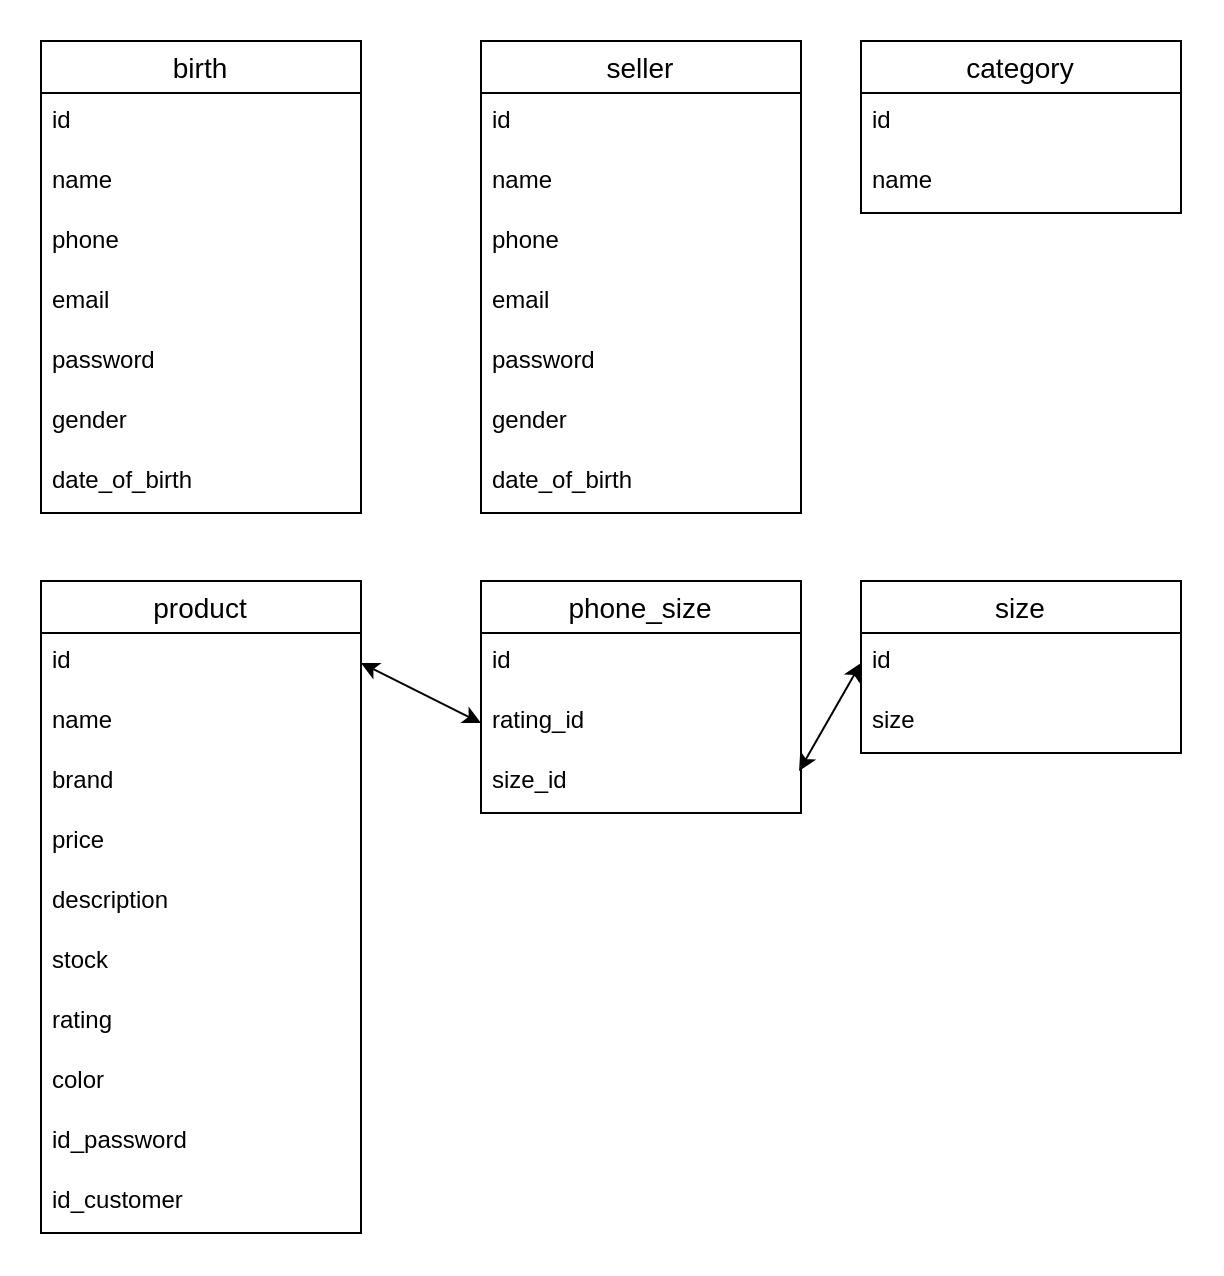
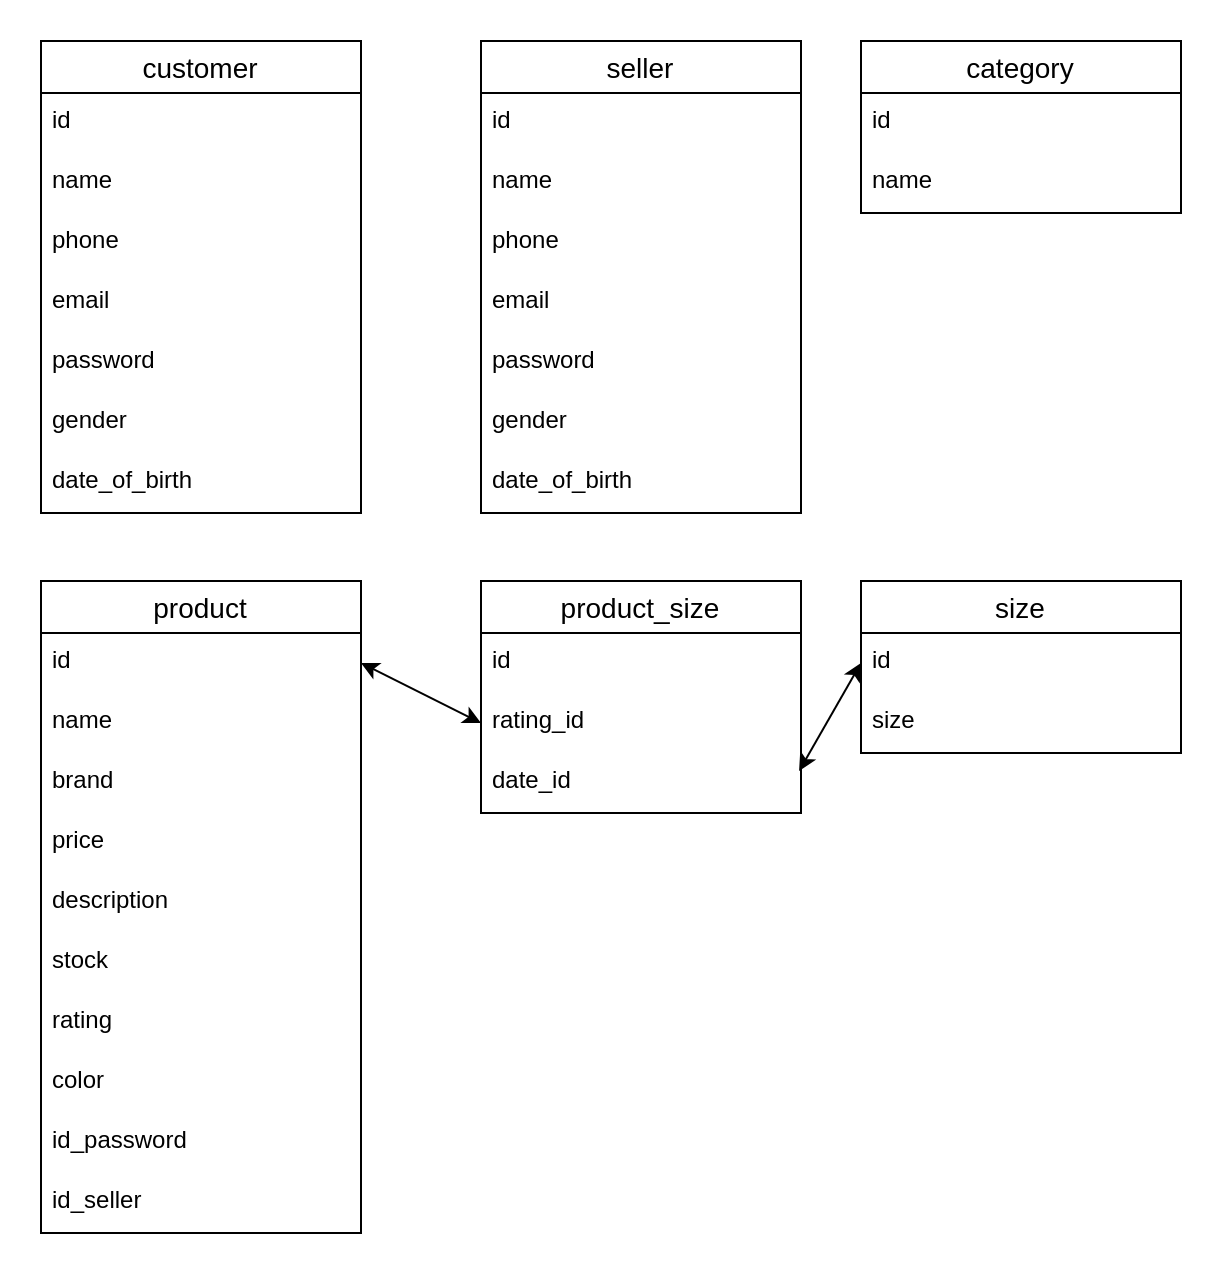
  <mxCell id="0" />
  <mxCell id="1" parent="0" />
- <mxCell id="2" value="birth" style="swimlane;fontStyle=0;childLayout=stackLayout;horizontal=1;startSize=26;horizontalStack=0;resizeParent=1;resizeParentMax=0;resizeLast=0;collapsible=1;marginBottom=0;align=center;fontSize=14;" vertex="1" parent="1"><mxGeometry x="20" y="20" width="160" height="236" as="geometry" /></mxCell>
+ <mxCell id="2" value="customer" style="swimlane;fontStyle=0;childLayout=stackLayout;horizontal=1;startSize=26;horizontalStack=0;resizeParent=1;resizeParentMax=0;resizeLast=0;collapsible=1;marginBottom=0;align=center;fontSize=14;" vertex="1" parent="1"><mxGeometry x="20" y="20" width="160" height="236" as="geometry" /></mxCell>
  <mxCell id="3" value="id" style="text;strokeColor=none;fillColor=none;spacingLeft=4;spacingRight=4;overflow=hidden;rotatable=0;points=[[0,0.5],[1,0.5]];portConstraint=eastwest;fontSize=12;" vertex="1" parent="2"><mxGeometry y="26" width="160" height="30" as="geometry" /></mxCell>
  <mxCell id="4" value="name" style="text;strokeColor=none;fillColor=none;spacingLeft=4;spacingRight=4;overflow=hidden;rotatable=0;points=[[0,0.5],[1,0.5]];portConstraint=eastwest;fontSize=12;" vertex="1" parent="2"><mxGeometry y="56" width="160" height="30" as="geometry" /></mxCell>
  <mxCell id="5" value="phone" style="text;strokeColor=none;fillColor=none;spacingLeft=4;spacingRight=4;overflow=hidden;rotatable=0;points=[[0,0.5],[1,0.5]];portConstraint=eastwest;fontSize=12;" vertex="1" parent="2"><mxGeometry y="86" width="160" height="30" as="geometry" /></mxCell>
  <mxCell id="6" value="email" style="text;strokeColor=none;fillColor=none;spacingLeft=4;spacingRight=4;overflow=hidden;rotatable=0;points=[[0,0.5],[1,0.5]];portConstraint=eastwest;fontSize=12;" vertex="1" parent="2"><mxGeometry y="116" width="160" height="30" as="geometry" /></mxCell>
  <mxCell id="7" value="password" style="text;strokeColor=none;fillColor=none;spacingLeft=4;spacingRight=4;overflow=hidden;rotatable=0;points=[[0,0.5],[1,0.5]];portConstraint=eastwest;fontSize=12;" vertex="1" parent="2"><mxGeometry y="146" width="160" height="30" as="geometry" /></mxCell>
  <mxCell id="8" value="gender" style="text;strokeColor=none;fillColor=none;spacingLeft=4;spacingRight=4;overflow=hidden;rotatable=0;points=[[0,0.5],[1,0.5]];portConstraint=eastwest;fontSize=12;" vertex="1" parent="2"><mxGeometry y="176" width="160" height="30" as="geometry" /></mxCell>
  <mxCell id="9" value="date_of_birth" style="text;strokeColor=none;fillColor=none;spacingLeft=4;spacingRight=4;overflow=hidden;rotatable=0;points=[[0,0.5],[1,0.5]];portConstraint=eastwest;fontSize=12;" vertex="1" parent="2"><mxGeometry y="206" width="160" height="30" as="geometry" /></mxCell>
  <mxCell id="10" value="seller" style="swimlane;fontStyle=0;childLayout=stackLayout;horizontal=1;startSize=26;horizontalStack=0;resizeParent=1;resizeParentMax=0;resizeLast=0;collapsible=1;marginBottom=0;align=center;fontSize=14;" vertex="1" parent="1"><mxGeometry x="240" y="20" width="160" height="236" as="geometry" /></mxCell>
  <mxCell id="11" value="id" style="text;strokeColor=none;fillColor=none;spacingLeft=4;spacingRight=4;overflow=hidden;rotatable=0;points=[[0,0.5],[1,0.5]];portConstraint=eastwest;fontSize=12;" vertex="1" parent="10"><mxGeometry y="26" width="160" height="30" as="geometry" /></mxCell>
  <mxCell id="12" value="name" style="text;strokeColor=none;fillColor=none;spacingLeft=4;spacingRight=4;overflow=hidden;rotatable=0;points=[[0,0.5],[1,0.5]];portConstraint=eastwest;fontSize=12;" vertex="1" parent="10"><mxGeometry y="56" width="160" height="30" as="geometry" /></mxCell>
  <mxCell id="13" value="phone" style="text;strokeColor=none;fillColor=none;spacingLeft=4;spacingRight=4;overflow=hidden;rotatable=0;points=[[0,0.5],[1,0.5]];portConstraint=eastwest;fontSize=12;" vertex="1" parent="10"><mxGeometry y="86" width="160" height="30" as="geometry" /></mxCell>
  <mxCell id="14" value="email" style="text;strokeColor=none;fillColor=none;spacingLeft=4;spacingRight=4;overflow=hidden;rotatable=0;points=[[0,0.5],[1,0.5]];portConstraint=eastwest;fontSize=12;" vertex="1" parent="10"><mxGeometry y="116" width="160" height="30" as="geometry" /></mxCell>
  <mxCell id="15" value="password" style="text;strokeColor=none;fillColor=none;spacingLeft=4;spacingRight=4;overflow=hidden;rotatable=0;points=[[0,0.5],[1,0.5]];portConstraint=eastwest;fontSize=12;" vertex="1" parent="10"><mxGeometry y="146" width="160" height="30" as="geometry" /></mxCell>
  <mxCell id="16" value="gender" style="text;strokeColor=none;fillColor=none;spacingLeft=4;spacingRight=4;overflow=hidden;rotatable=0;points=[[0,0.5],[1,0.5]];portConstraint=eastwest;fontSize=12;" vertex="1" parent="10"><mxGeometry y="176" width="160" height="30" as="geometry" /></mxCell>
  <mxCell id="17" value="date_of_birth" style="text;strokeColor=none;fillColor=none;spacingLeft=4;spacingRight=4;overflow=hidden;rotatable=0;points=[[0,0.5],[1,0.5]];portConstraint=eastwest;fontSize=12;" vertex="1" parent="10"><mxGeometry y="206" width="160" height="30" as="geometry" /></mxCell>
  <mxCell id="18" value="category" style="swimlane;fontStyle=0;childLayout=stackLayout;horizontal=1;startSize=26;horizontalStack=0;resizeParent=1;resizeParentMax=0;resizeLast=0;collapsible=1;marginBottom=0;align=center;fontSize=14;" vertex="1" parent="1"><mxGeometry x="430" y="20" width="160" height="86" as="geometry" /></mxCell>
  <mxCell id="19" value="id" style="text;strokeColor=none;fillColor=none;spacingLeft=4;spacingRight=4;overflow=hidden;rotatable=0;points=[[0,0.5],[1,0.5]];portConstraint=eastwest;fontSize=12;" vertex="1" parent="18"><mxGeometry y="26" width="160" height="30" as="geometry" /></mxCell>
  <mxCell id="20" value="name" style="text;strokeColor=none;fillColor=none;spacingLeft=4;spacingRight=4;overflow=hidden;rotatable=0;points=[[0,0.5],[1,0.5]];portConstraint=eastwest;fontSize=12;" vertex="1" parent="18"><mxGeometry y="56" width="160" height="30" as="geometry" /></mxCell>
  <mxCell id="21" value="product" style="swimlane;fontStyle=0;childLayout=stackLayout;horizontal=1;startSize=26;horizontalStack=0;resizeParent=1;resizeParentMax=0;resizeLast=0;collapsible=1;marginBottom=0;align=center;fontSize=14;" vertex="1" parent="1"><mxGeometry x="20" y="290" width="160" height="326" as="geometry" /></mxCell>
  <mxCell id="22" value="id" style="text;strokeColor=none;fillColor=none;spacingLeft=4;spacingRight=4;overflow=hidden;rotatable=0;points=[[0,0.5],[1,0.5]];portConstraint=eastwest;fontSize=12;" vertex="1" parent="21"><mxGeometry y="26" width="160" height="30" as="geometry" /></mxCell>
  <mxCell id="23" value="name" style="text;strokeColor=none;fillColor=none;spacingLeft=4;spacingRight=4;overflow=hidden;rotatable=0;points=[[0,0.5],[1,0.5]];portConstraint=eastwest;fontSize=12;" vertex="1" parent="21"><mxGeometry y="56" width="160" height="30" as="geometry" /></mxCell>
  <mxCell id="24" value="brand" style="text;strokeColor=none;fillColor=none;spacingLeft=4;spacingRight=4;overflow=hidden;rotatable=0;points=[[0,0.5],[1,0.5]];portConstraint=eastwest;fontSize=12;" vertex="1" parent="21"><mxGeometry y="86" width="160" height="30" as="geometry" /></mxCell>
  <mxCell id="25" value="price" style="text;strokeColor=none;fillColor=none;spacingLeft=4;spacingRight=4;overflow=hidden;rotatable=0;points=[[0,0.5],[1,0.5]];portConstraint=eastwest;fontSize=12;" vertex="1" parent="21"><mxGeometry y="116" width="160" height="30" as="geometry" /></mxCell>
  <mxCell id="26" value="description" style="text;strokeColor=none;fillColor=none;spacingLeft=4;spacingRight=4;overflow=hidden;rotatable=0;points=[[0,0.5],[1,0.5]];portConstraint=eastwest;fontSize=12;" vertex="1" parent="21"><mxGeometry y="146" width="160" height="30" as="geometry" /></mxCell>
  <mxCell id="27" value="stock" style="text;strokeColor=none;fillColor=none;spacingLeft=4;spacingRight=4;overflow=hidden;rotatable=0;points=[[0,0.5],[1,0.5]];portConstraint=eastwest;fontSize=12;" vertex="1" parent="21"><mxGeometry y="176" width="160" height="30" as="geometry" /></mxCell>
  <mxCell id="28" value="rating" style="text;strokeColor=none;fillColor=none;spacingLeft=4;spacingRight=4;overflow=hidden;rotatable=0;points=[[0,0.5],[1,0.5]];portConstraint=eastwest;fontSize=12;" vertex="1" parent="21"><mxGeometry y="206" width="160" height="30" as="geometry" /></mxCell>
  <mxCell id="29" value="color" style="text;strokeColor=none;fillColor=none;spacingLeft=4;spacingRight=4;overflow=hidden;rotatable=0;points=[[0,0.5],[1,0.5]];portConstraint=eastwest;fontSize=12;" vertex="1" parent="21"><mxGeometry y="236" width="160" height="30" as="geometry" /></mxCell>
  <mxCell id="30" value="id_password" style="text;strokeColor=none;fillColor=none;spacingLeft=4;spacingRight=4;overflow=hidden;rotatable=0;points=[[0,0.5],[1,0.5]];portConstraint=eastwest;fontSize=12;" vertex="1" parent="21"><mxGeometry y="266" width="160" height="30" as="geometry" /></mxCell>
- <mxCell id="31" value="id_customer" style="text;strokeColor=none;fillColor=none;spacingLeft=4;spacingRight=4;overflow=hidden;rotatable=0;points=[[0,0.5],[1,0.5]];portConstraint=eastwest;fontSize=12;" vertex="1" parent="21"><mxGeometry y="296" width="160" height="30" as="geometry" /></mxCell>
- <mxCell id="32" value="phone_size" style="swimlane;fontStyle=0;childLayout=stackLayout;horizontal=1;startSize=26;horizontalStack=0;resizeParent=1;resizeParentMax=0;resizeLast=0;collapsible=1;marginBottom=0;align=center;fontSize=14;" vertex="1" parent="1"><mxGeometry x="240" y="290" width="160" height="116" as="geometry" /></mxCell>
+ <mxCell id="31" value="id_seller" style="text;strokeColor=none;fillColor=none;spacingLeft=4;spacingRight=4;overflow=hidden;rotatable=0;points=[[0,0.5],[1,0.5]];portConstraint=eastwest;fontSize=12;" vertex="1" parent="21"><mxGeometry y="296" width="160" height="30" as="geometry" /></mxCell>
+ <mxCell id="32" value="product_size" style="swimlane;fontStyle=0;childLayout=stackLayout;horizontal=1;startSize=26;horizontalStack=0;resizeParent=1;resizeParentMax=0;resizeLast=0;collapsible=1;marginBottom=0;align=center;fontSize=14;" vertex="1" parent="1"><mxGeometry x="240" y="290" width="160" height="116" as="geometry" /></mxCell>
  <mxCell id="33" value="id" style="text;strokeColor=none;fillColor=none;spacingLeft=4;spacingRight=4;overflow=hidden;rotatable=0;points=[[0,0.5],[1,0.5]];portConstraint=eastwest;fontSize=12;" vertex="1" parent="32"><mxGeometry y="26" width="160" height="30" as="geometry" /></mxCell>
  <mxCell id="34" value="rating_id" style="text;strokeColor=none;fillColor=none;spacingLeft=4;spacingRight=4;overflow=hidden;rotatable=0;points=[[0,0.5],[1,0.5]];portConstraint=eastwest;fontSize=12;" vertex="1" parent="32"><mxGeometry y="56" width="160" height="30" as="geometry" /></mxCell>
- <mxCell id="35" value="size_id" style="text;strokeColor=none;fillColor=none;spacingLeft=4;spacingRight=4;overflow=hidden;rotatable=0;points=[[0,0.5],[1,0.5]];portConstraint=eastwest;fontSize=12;" vertex="1" parent="32"><mxGeometry y="86" width="160" height="30" as="geometry" /></mxCell>
+ <mxCell id="35" value="date_id" style="text;strokeColor=none;fillColor=none;spacingLeft=4;spacingRight=4;overflow=hidden;rotatable=0;points=[[0,0.5],[1,0.5]];portConstraint=eastwest;fontSize=12;" vertex="1" parent="32"><mxGeometry y="86" width="160" height="30" as="geometry" /></mxCell>
  <mxCell id="36" value="size" style="swimlane;fontStyle=0;childLayout=stackLayout;horizontal=1;startSize=26;horizontalStack=0;resizeParent=1;resizeParentMax=0;resizeLast=0;collapsible=1;marginBottom=0;align=center;fontSize=14;" vertex="1" parent="1"><mxGeometry x="430" y="290" width="160" height="86" as="geometry" /></mxCell>
  <mxCell id="37" value="id" style="text;strokeColor=none;fillColor=none;spacingLeft=4;spacingRight=4;overflow=hidden;rotatable=0;points=[[0,0.5],[1,0.5]];portConstraint=eastwest;fontSize=12;" vertex="1" parent="36"><mxGeometry y="26" width="160" height="30" as="geometry" /></mxCell>
  <mxCell id="38" value="size" style="text;strokeColor=none;fillColor=none;spacingLeft=4;spacingRight=4;overflow=hidden;rotatable=0;points=[[0,0.5],[1,0.5]];portConstraint=eastwest;fontSize=12;" vertex="1" parent="36"><mxGeometry y="56" width="160" height="30" as="geometry" /></mxCell>
  <mxCell id="39" value="" style="endArrow=classic;startArrow=classic;html=1;rounded=0;exitX=1;exitY=0.5;exitDx=0;exitDy=0;entryX=0;entryY=0.5;entryDx=0;entryDy=0;" edge="1" parent="1" source="22" target="34"><mxGeometry width="50" height="50" relative="1" as="geometry"><mxPoint x="214" y="445" as="sourcePoint" /><mxPoint x="334" y="295" as="targetPoint" /></mxGeometry></mxCell>
  <mxCell id="40" value="" style="endArrow=classic;startArrow=classic;html=1;rounded=0;exitX=0.994;exitY=0.3;exitDx=0;exitDy=0;entryX=0;entryY=0.5;entryDx=0;entryDy=0;exitPerimeter=0;" edge="1" parent="1" source="35" target="37"><mxGeometry width="50" height="50" relative="1" as="geometry"><mxPoint x="410" y="415" as="sourcePoint" /><mxPoint x="470" y="445" as="targetPoint" /></mxGeometry></mxCell>
